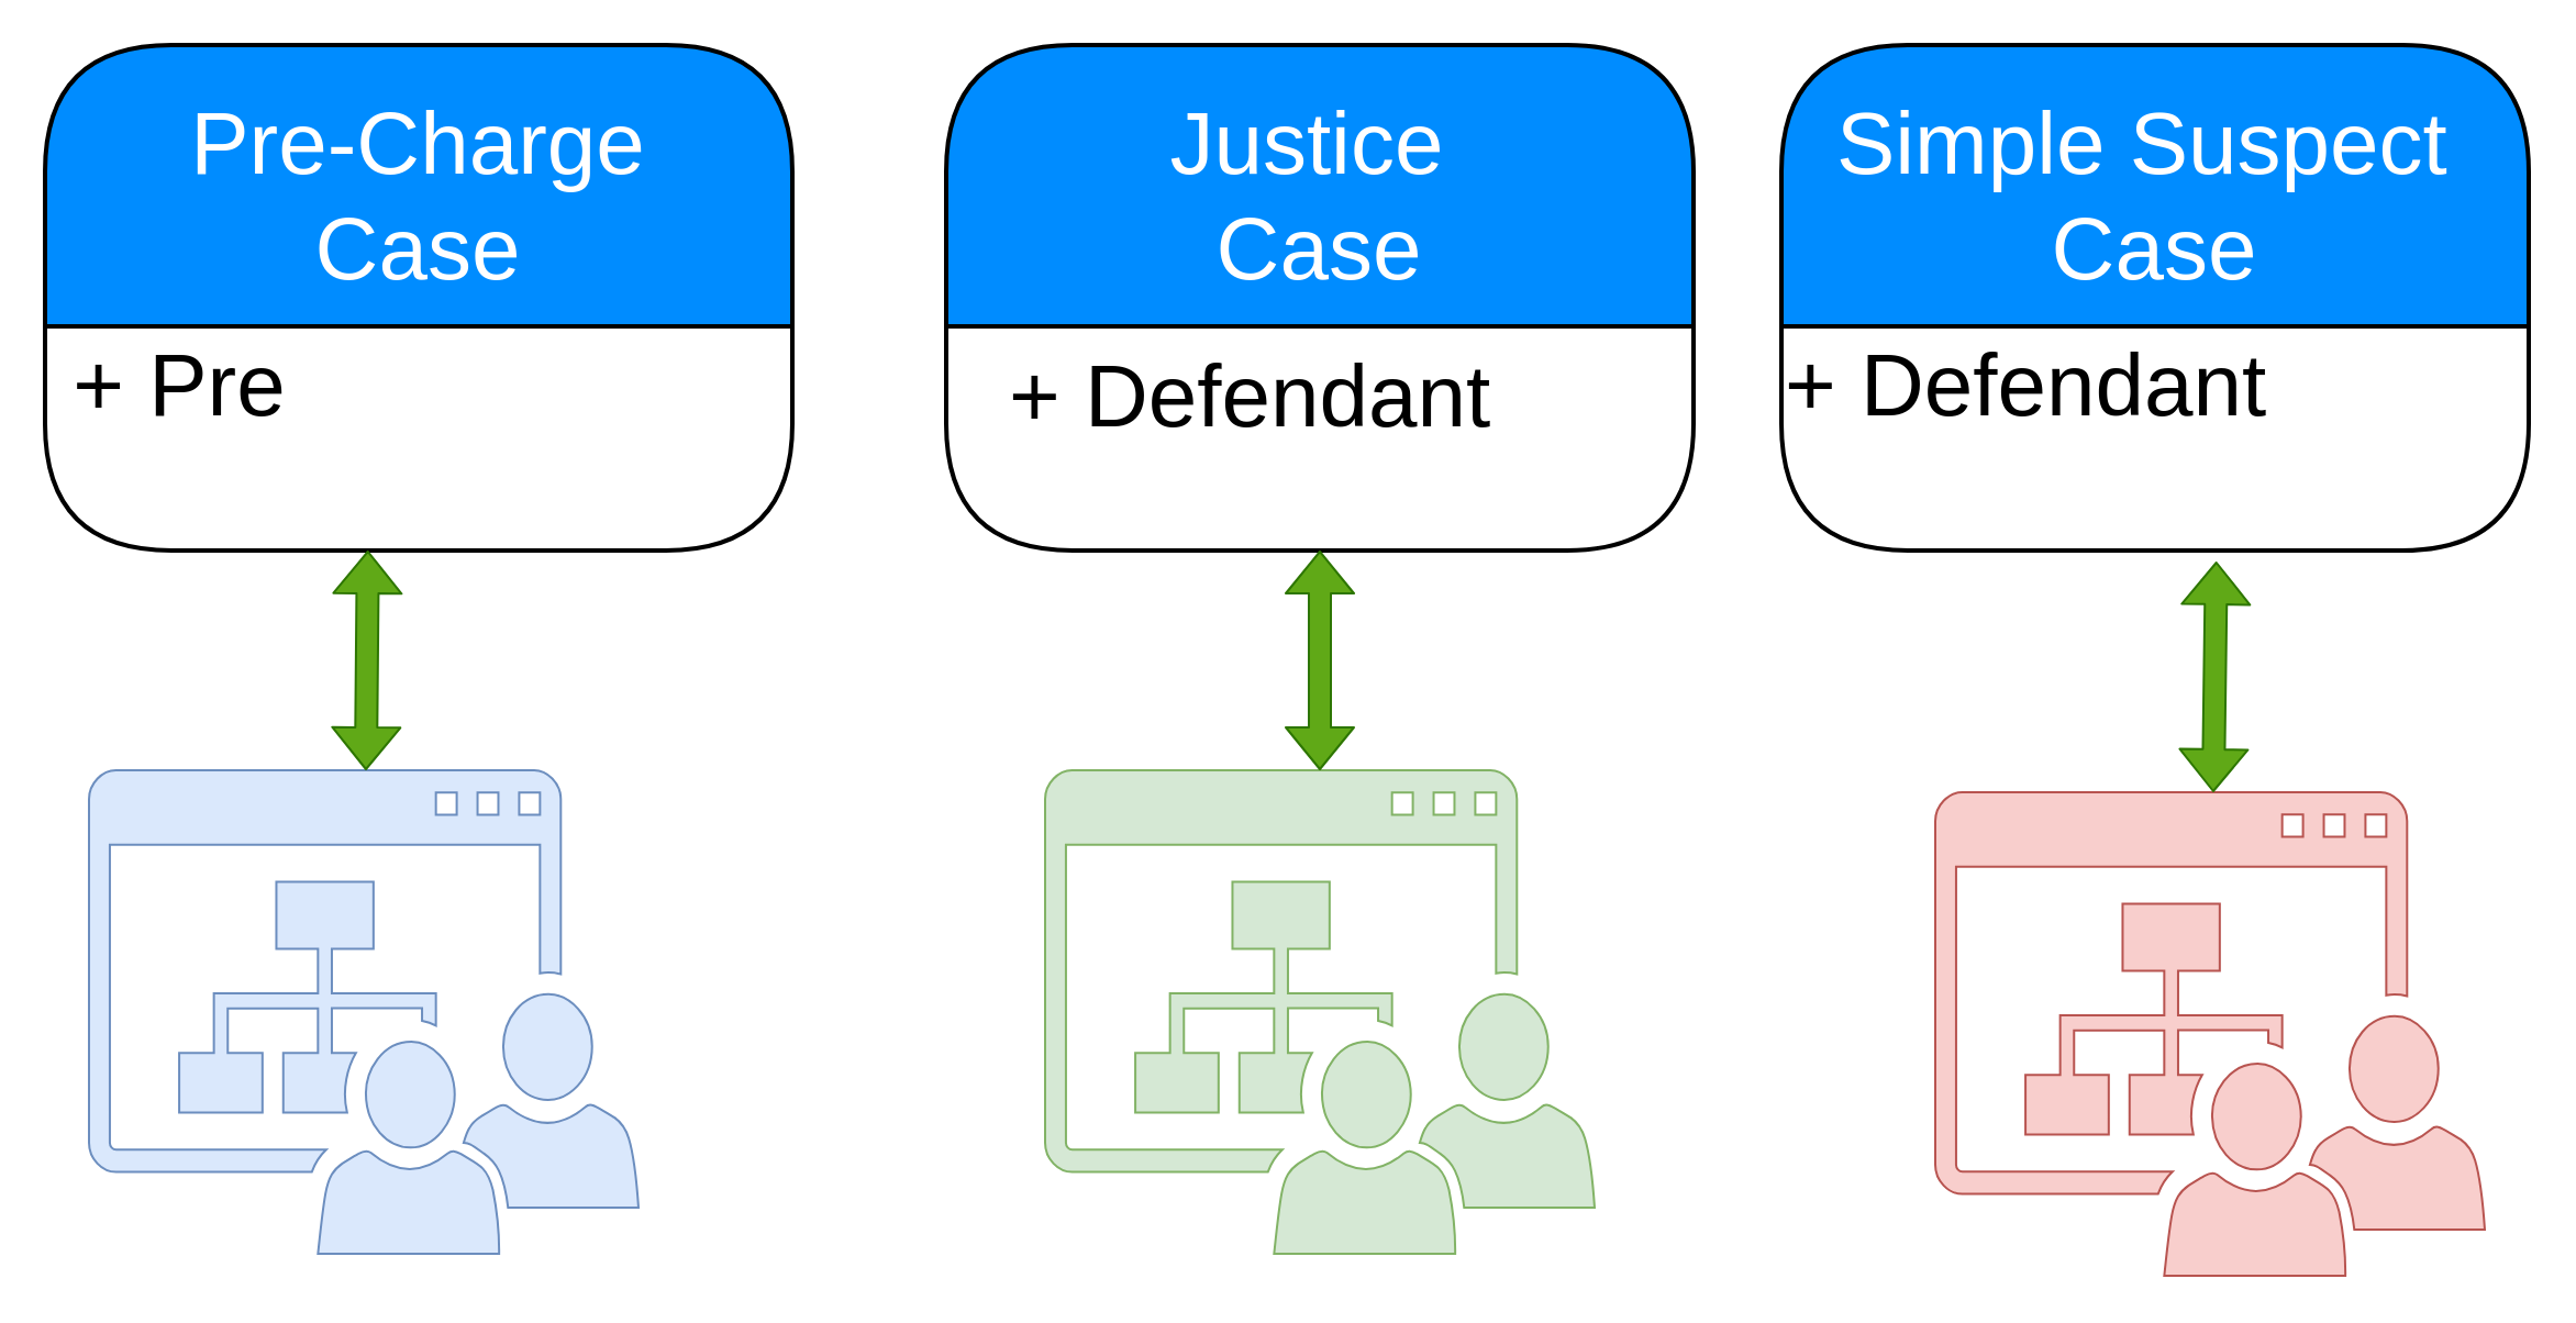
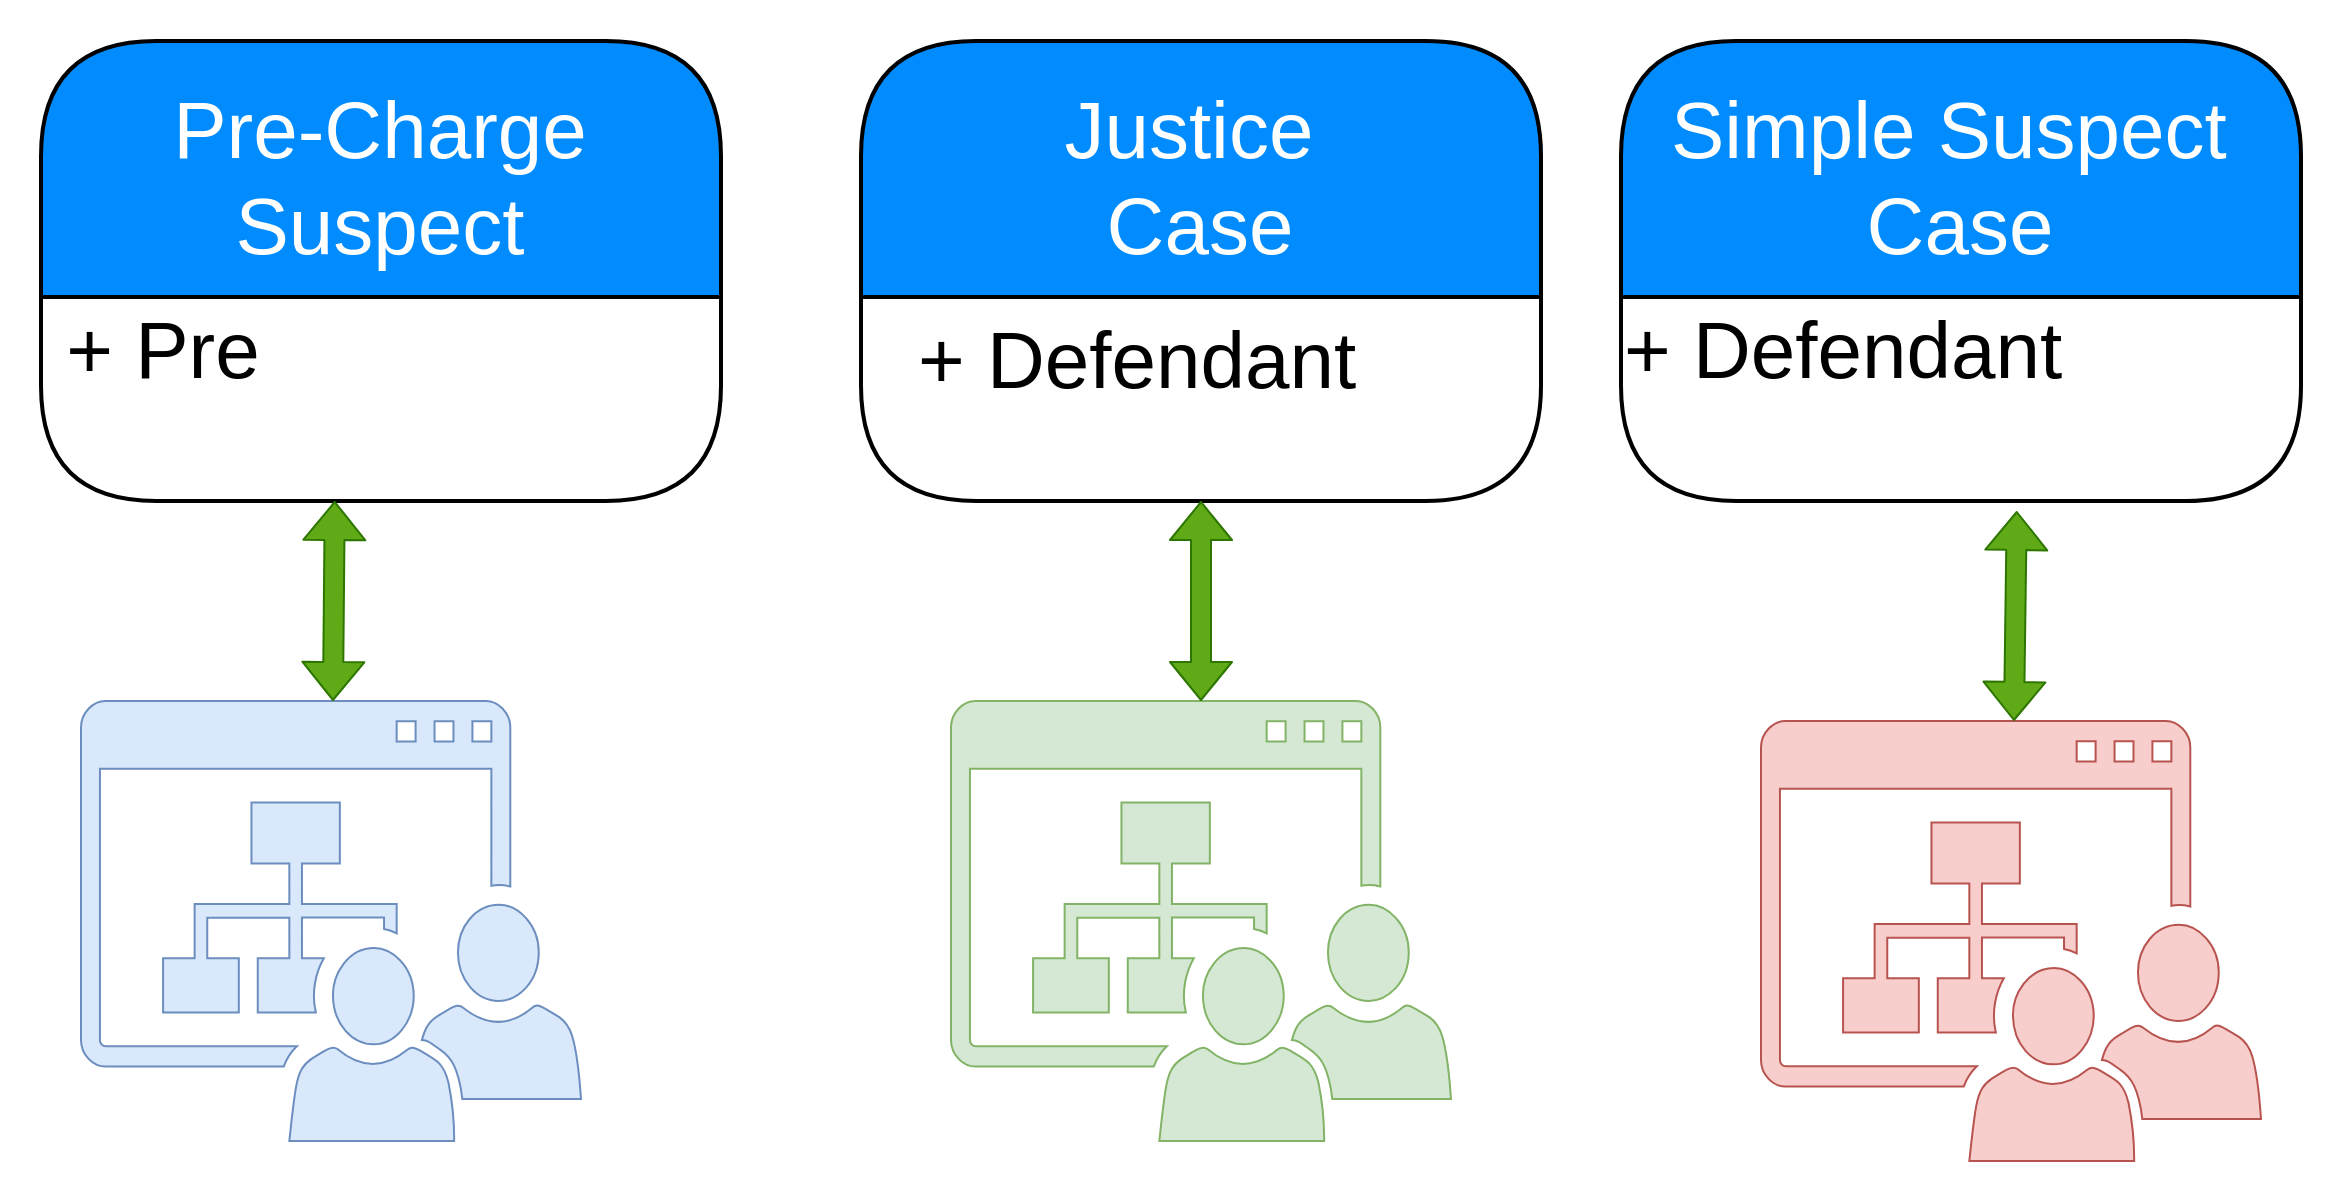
  <mxCell id="0" />
  <mxCell id="1" parent="0" />
- <mxCell id="2" value="Pre-Charge &#10;Case" style="swimlane;childLayout=stackLayout;horizontal=1;startSize=128;horizontalStack=0;fillColor=#008cff;fontColor=#FFFFFF;rounded=1;fontSize=40;fontStyle=0;strokeWidth=2;resizeParent=0;resizeLast=1;shadow=0;dashed=0;align=center;" parent="1" vertex="1"><mxGeometry x="20" y="20" width="340" height="230" as="geometry"><mxRectangle x="320" y="140" width="70" height="30" as="alternateBounds" /></mxGeometry></mxCell>
+ <mxCell id="2" value="Pre-Charge &#10;Suspect" style="swimlane;childLayout=stackLayout;horizontal=1;startSize=128;horizontalStack=0;fillColor=#008cff;fontColor=#FFFFFF;rounded=1;fontSize=40;fontStyle=0;strokeWidth=2;resizeParent=0;resizeLast=1;shadow=0;dashed=0;align=center;" parent="1" vertex="1"><mxGeometry x="20" y="20" width="340" height="230" as="geometry"><mxRectangle x="320" y="140" width="70" height="30" as="alternateBounds" /></mxGeometry></mxCell>
  <mxCell id="3" value="&amp;nbsp;+ Pre" style="text;html=1;resizable=0;points=[];autosize=1;align=left;verticalAlign=top;spacingTop=-4;fontSize=40;" vertex="1" parent="2"><mxGeometry y="128" width="340" height="102" as="geometry" /></mxCell>
  <mxCell id="4" value="" style="pointerEvents=1;shadow=0;dashed=0;html=1;strokeColor=#6c8ebf;fillColor=#dae8fc;labelPosition=center;verticalLabelPosition=bottom;verticalAlign=top;outlineConnect=0;align=center;shape=mxgraph.office.sites.site_team;fontSize=40;" parent="1" vertex="1"><mxGeometry x="40" y="350" width="250" height="220" as="geometry" /></mxCell>
  <mxCell id="5" value="" style="pointerEvents=1;shadow=0;dashed=0;html=1;strokeColor=#82b366;fillColor=#d5e8d4;labelPosition=center;verticalLabelPosition=bottom;verticalAlign=top;outlineConnect=0;align=center;shape=mxgraph.office.sites.site_team;fontSize=40;" parent="1" vertex="1"><mxGeometry x="475" y="350" width="250" height="220" as="geometry" /></mxCell>
  <mxCell id="6" value="" style="pointerEvents=1;shadow=0;dashed=0;html=1;strokeColor=#b85450;fillColor=#f8cecc;labelPosition=center;verticalLabelPosition=bottom;verticalAlign=top;outlineConnect=0;align=center;shape=mxgraph.office.sites.site_team;fontSize=40;" parent="1" vertex="1"><mxGeometry x="880" y="360" width="250" height="220" as="geometry" /></mxCell>
  <mxCell id="7" value="" style="shape=flexArrow;endArrow=classic;startArrow=classic;html=1;fontSize=40;fillColor=#60a917;strokeColor=#2D7600;entryX=0.432;entryY=1;entryDx=0;entryDy=0;entryPerimeter=0;" parent="1" source="4" edge="1" target="3"><mxGeometry width="50" height="50" relative="1" as="geometry"><mxPoint x="200" y="370" as="sourcePoint" /><mxPoint x="280" y="380" as="targetPoint" /></mxGeometry></mxCell>
  <mxCell id="8" value="" style="shape=flexArrow;endArrow=classic;startArrow=classic;html=1;fontSize=40;entryX=0.582;entryY=1.049;entryDx=0;entryDy=0;fillColor=#60a917;strokeColor=#2D7600;entryPerimeter=0;" parent="1" source="6" target="11" edge="1"><mxGeometry width="50" height="50" relative="1" as="geometry"><mxPoint x="180" y="369.184" as="sourcePoint" /><mxPoint x="300" y="330" as="targetPoint" /></mxGeometry></mxCell>
  <mxCell id="9" value="Justice &#10;Case" style="swimlane;childLayout=stackLayout;horizontal=1;startSize=128;horizontalStack=0;fillColor=#008cff;fontColor=#FFFFFF;rounded=1;fontSize=40;fontStyle=0;strokeWidth=2;resizeParent=0;resizeLast=1;shadow=0;dashed=0;align=center;" vertex="1" parent="1"><mxGeometry x="430" y="20" width="340" height="230" as="geometry"><mxRectangle x="320" y="140" width="70" height="30" as="alternateBounds" /></mxGeometry></mxCell>
  <mxCell id="10" value="Simple Suspect &#10;Case" style="swimlane;childLayout=stackLayout;horizontal=1;startSize=128;horizontalStack=0;fillColor=#008cff;fontColor=#FFFFFF;rounded=1;fontSize=40;fontStyle=0;strokeWidth=2;resizeParent=0;resizeLast=1;shadow=0;dashed=0;align=center;" vertex="1" parent="1"><mxGeometry x="810" y="20" width="340" height="230" as="geometry"><mxRectangle x="320" y="140" width="70" height="30" as="alternateBounds" /></mxGeometry></mxCell>
  <mxCell id="11" value="+ Defendant" style="text;html=1;resizable=0;points=[];autosize=1;align=left;verticalAlign=top;spacingTop=-4;fontSize=40;" vertex="1" parent="10"><mxGeometry y="128" width="340" height="102" as="geometry" /></mxCell>
  <mxCell id="12" value="+ Defendant" style="text;html=1;resizable=0;points=[];autosize=1;align=left;verticalAlign=top;spacingTop=-4;fontSize=40;" vertex="1" parent="1"><mxGeometry x="457" y="153" width="230" height="50" as="geometry" /></mxCell>
  <mxCell id="13" value="" style="shape=flexArrow;endArrow=classic;startArrow=classic;html=1;fontSize=40;entryX=0.5;entryY=1;entryDx=0;entryDy=0;fillColor=#60a917;strokeColor=#2D7600;" edge="1" parent="1" source="5" target="9"><mxGeometry width="50" height="50" relative="1" as="geometry"><mxPoint x="760.035" y="325" as="sourcePoint" /><mxPoint x="761.5" y="220" as="targetPoint" /></mxGeometry></mxCell>
